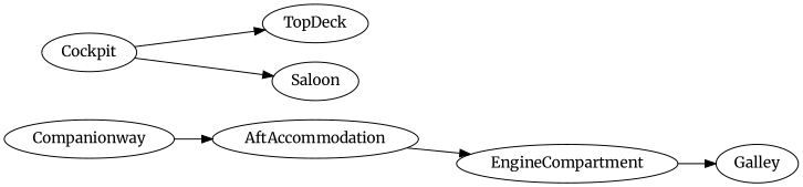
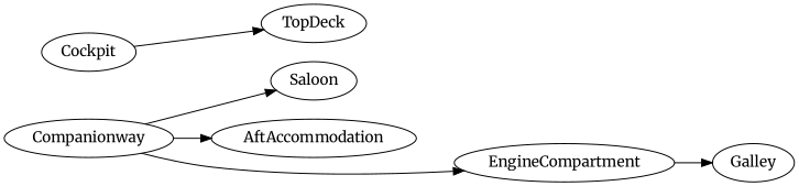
  digraph {
    fontname=Merriweather
    rankdir=LR
    node [fontname=Merriweather]
    edge [fontname=Merriweather]
    Cockpit
    TopDeck
    Companionway
    Saloon
    AftAccommodation
    EngineCompartment
    Galley
    Cockpit -> TopDeck
-   Cockpit -> Saloon
+   Companionway -> Saloon
    Companionway -> AftAccommodation
-   AftAccommodation -> EngineCompartment
+   Companionway -> EngineCompartment
    EngineCompartment -> Galley
  }
